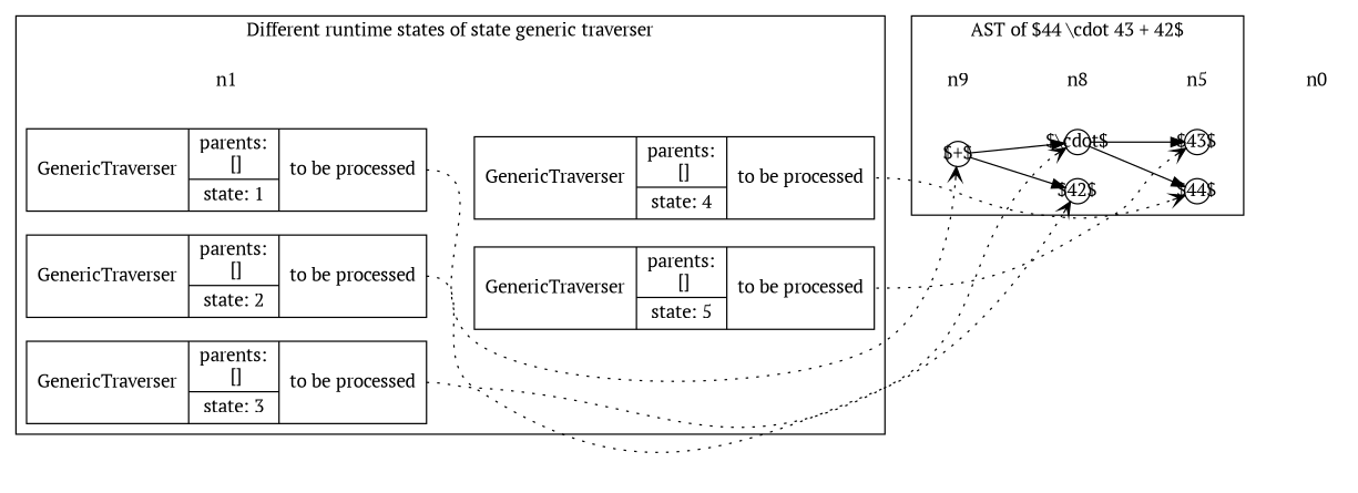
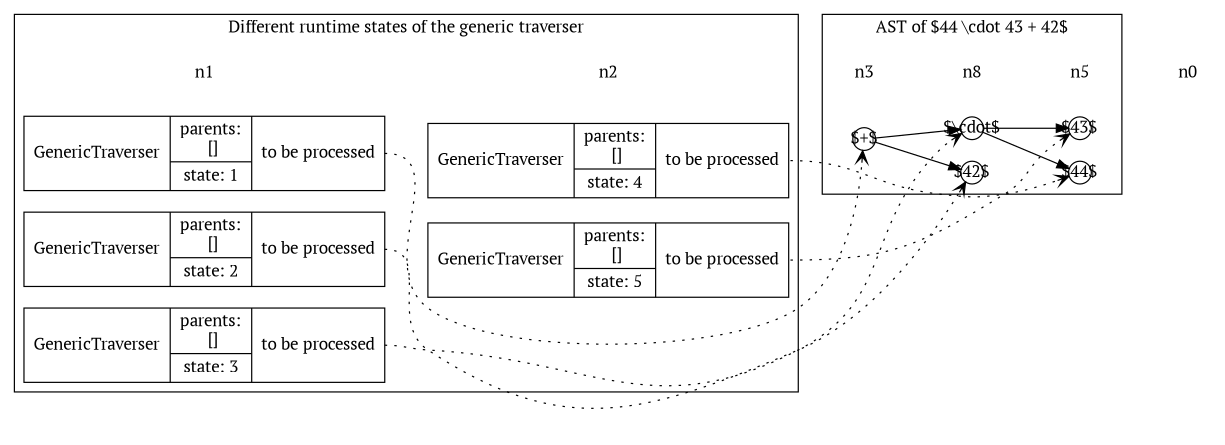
  digraph {
    fontname="PT Serif"
    rankdir=LR
    node [fontname="PT Serif" shape=plaintext]
    edge [fontname="PT Serif" style=invis]
    n1
-   n3 [label=n9]
+   n2
+   n3
    n4 [label=n8]
    n5
    n6 [label=n0]
    traverser_1 [label="{GenericTraverser|{parents:\n            []|state: 1}|<f1> to be processed}" shape=record]
    traverser_2 [label="{GenericTraverser|{parents:\n            []|state: 2}|<f1> to be processed}" shape=record]
    traverser_3 [label="{GenericTraverser|{parents:\n            []|state: 3}|<f1> to be processed}" shape=record]
    traverser_4 [label="{GenericTraverser|{parents:\n            []|state: 4}|<f1> to be processed}" shape=record]
    traverser_5 [label="{GenericTraverser|{parents:\n            []|state: 5}|<f1> to be processed}" shape=record]
    a [fixedsize=true label="$+$" shape=circle width=0.27]
    b [fixedsize=true label="$42$" shape=circle width=0.27]
    c [fixedsize=true label="$\\cdot$" shape=circle width=0.27]
    left [fixedsize=true label="$44$" shape=circle width=0.27]
    right [fixedsize=true label="$43$" shape=circle width=0.27]
    subgraph sub_1 {
      n1
+     n2
      n3
      n4
      n5
      n6
    }
    subgraph cluster_2 {
-     label="Different runtime states of state generic traverser"
+     label="Different runtime states of the generic traverser"
      subgraph sub_3 {
        label="Different runtime states of the generic traverser"
        rank=same
        n1
        traverser_1
        traverser_2
        traverser_3
      }
      subgraph sub_4 {
        label="Different runtime states of the generic traverser"
        rank=same
+       n2
        traverser_4
        traverser_5
      }
    }
    subgraph cluster_5 {
      label="AST of $44 \\cdot 43 + 42$"
      subgraph sub_6 {
        label="AST of $44 \\cdot 43 + 42$"
        rank=same
        n3
        a
      }
      subgraph sub_7 {
        label="AST of $44 \\cdot 43 + 42$"
        rank=same
        n4
        b
        c
      }
      subgraph sub_8 {
        label="AST of $44 \\cdot 43 + 42$"
        rank=same
        n5
        left
        right
      }
    }
+   n1 -> n2
+   n2 -> n3
    n3 -> n4
    n4 -> n5
    n5 -> n6
    traverser_1 -> a [arrowhead=vee constraint=false style=dotted tailport=f1]
    traverser_2 -> b [arrowhead=vee constraint=false style=dotted tailport=f1]
    traverser_3 -> c [arrowhead=vee constraint=false style=dotted tailport=f1]
    traverser_4 -> left [arrowhead=vee constraint=false style=dotted tailport=f1]
    traverser_5 -> right [arrowhead=vee constraint=false style=dotted tailport=f1]
    a -> b [style=""]
    a -> c [style=""]
    c -> left [style=""]
    c -> right [style=""]
  }
